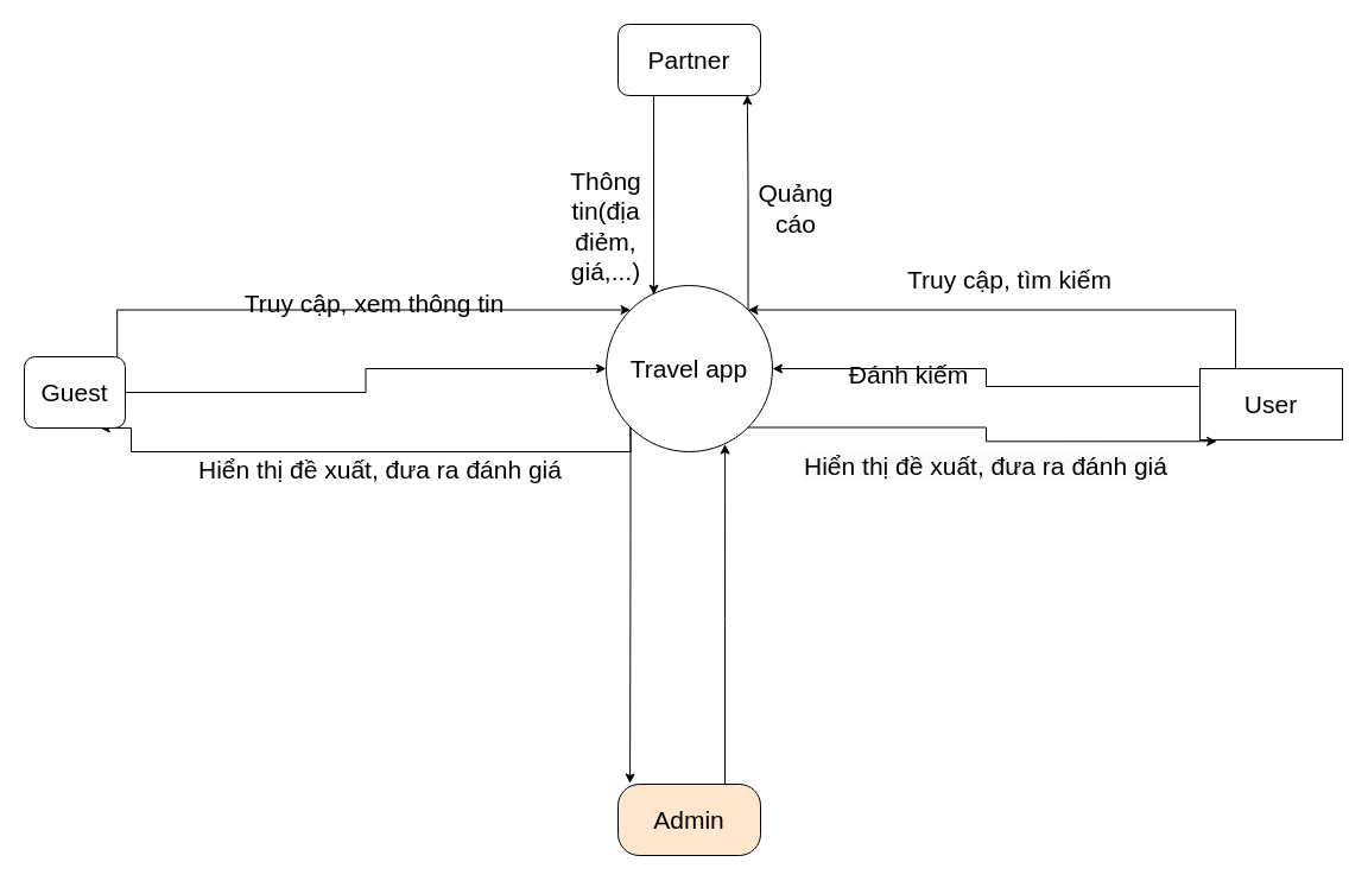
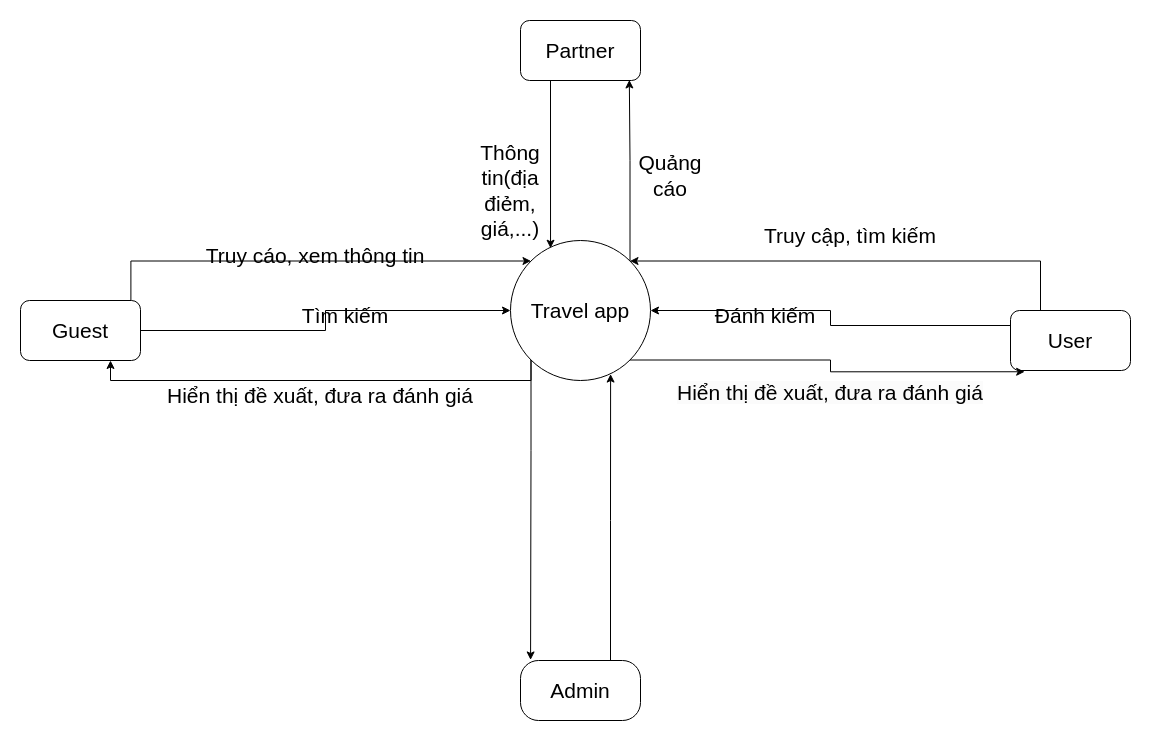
  <mxCell id="0" />
  <mxCell id="1" parent="0" />
  <mxCell id="2" style="edgeStyle=orthogonalEdgeStyle;rounded=0;orthogonalLoop=1;jettySize=auto;html=1;exitX=0.25;exitY=1;exitDx=0;exitDy=0;entryX=0.286;entryY=0.055;entryDx=0;entryDy=0;entryPerimeter=0;fontSize=21;" edge="1" parent="1" source="3" target="11"><mxGeometry relative="1" as="geometry" /></mxCell>
  <mxCell id="3" value="&lt;font style=&quot;font-size: 21px;&quot;&gt;Partner&lt;/font&gt;" style="rounded=1;whiteSpace=wrap;html=1;" vertex="1" parent="1"><mxGeometry x="520" y="20" width="120" height="60" as="geometry" /></mxCell>
  <mxCell id="4" style="edgeStyle=orthogonalEdgeStyle;rounded=0;orthogonalLoop=1;jettySize=auto;html=1;exitX=0.25;exitY=0;exitDx=0;exitDy=0;entryX=1;entryY=0;entryDx=0;entryDy=0;fontSize=21;" edge="1" parent="1" source="6" target="11"><mxGeometry relative="1" as="geometry" /></mxCell>
  <mxCell id="5" style="edgeStyle=orthogonalEdgeStyle;rounded=0;orthogonalLoop=1;jettySize=auto;html=1;exitX=0;exitY=0.25;exitDx=0;exitDy=0;entryX=1;entryY=0.5;entryDx=0;entryDy=0;fontSize=21;" edge="1" parent="1" source="6" target="11"><mxGeometry relative="1" as="geometry" /></mxCell>
- <mxCell id="6" value="User" style="whiteSpace=wrap;html=1;fontSize=21;rounded=0;" vertex="1" parent="1"><mxGeometry x="1010" y="310" width="120" height="60" as="geometry" /></mxCell>
+ <mxCell id="6" value="User" style="rounded=1;whiteSpace=wrap;html=1;fontSize=21;" vertex="1" parent="1"><mxGeometry x="1010" y="310" width="120" height="60" as="geometry" /></mxCell>
  <mxCell id="7" style="edgeStyle=orthogonalEdgeStyle;rounded=0;orthogonalLoop=1;jettySize=auto;html=1;exitX=0;exitY=1;exitDx=0;exitDy=0;entryX=0.75;entryY=1;entryDx=0;entryDy=0;fontSize=21;" edge="1" parent="1" source="11" target="14"><mxGeometry relative="1" as="geometry"><Array as="points"><mxPoint x="110" y="380" /></Array></mxGeometry></mxCell>
  <mxCell id="8" style="edgeStyle=orthogonalEdgeStyle;rounded=0;orthogonalLoop=1;jettySize=auto;html=1;exitX=0;exitY=1;exitDx=0;exitDy=0;entryX=0.084;entryY=-0.009;entryDx=0;entryDy=0;entryPerimeter=0;fontSize=21;" edge="1" parent="1" source="11" target="16"><mxGeometry relative="1" as="geometry"><Array as="points"><mxPoint x="530" y="450" /><mxPoint x="530" y="450" /></Array></mxGeometry></mxCell>
  <mxCell id="9" style="edgeStyle=orthogonalEdgeStyle;rounded=0;orthogonalLoop=1;jettySize=auto;html=1;exitX=1;exitY=0;exitDx=0;exitDy=0;entryX=0.907;entryY=0.991;entryDx=0;entryDy=0;entryPerimeter=0;fontSize=21;" edge="1" parent="1" source="11" target="3"><mxGeometry relative="1" as="geometry" /></mxCell>
  <mxCell id="10" style="edgeStyle=orthogonalEdgeStyle;rounded=0;orthogonalLoop=1;jettySize=auto;html=1;exitX=1;exitY=1;exitDx=0;exitDy=0;entryX=0.118;entryY=1.021;entryDx=0;entryDy=0;entryPerimeter=0;fontSize=21;" edge="1" parent="1" source="11" target="6"><mxGeometry relative="1" as="geometry" /></mxCell>
  <mxCell id="11" value="Travel app" style="ellipse;whiteSpace=wrap;html=1;aspect=fixed;fontSize=21;" vertex="1" parent="1"><mxGeometry x="510" y="240" width="140" height="140" as="geometry" /></mxCell>
  <mxCell id="12" style="edgeStyle=orthogonalEdgeStyle;rounded=0;orthogonalLoop=1;jettySize=auto;html=1;exitX=0.92;exitY=0;exitDx=0;exitDy=0;fontSize=21;entryX=0;entryY=0;entryDx=0;entryDy=0;exitPerimeter=0;" edge="1" parent="1" source="14" target="11"><mxGeometry relative="1" as="geometry" /></mxCell>
  <mxCell id="13" style="edgeStyle=orthogonalEdgeStyle;rounded=0;orthogonalLoop=1;jettySize=auto;html=1;exitX=1;exitY=0.5;exitDx=0;exitDy=0;entryX=0;entryY=0.5;entryDx=0;entryDy=0;fontSize=21;" edge="1" parent="1" source="14" target="11"><mxGeometry relative="1" as="geometry" /></mxCell>
- <mxCell id="14" value="Guest" style="rounded=1;whiteSpace=wrap;html=1;fontSize=21;" vertex="1" parent="1"><mxGeometry x="20" y="300" width="85" height="60" as="geometry" /></mxCell>
+ <mxCell id="14" value="Guest" style="rounded=1;whiteSpace=wrap;html=1;fontSize=21;" vertex="1" parent="1"><mxGeometry x="20" y="300" width="120" height="60" as="geometry" /></mxCell>
  <mxCell id="15" style="edgeStyle=orthogonalEdgeStyle;rounded=0;orthogonalLoop=1;jettySize=auto;html=1;exitX=0.75;exitY=0;exitDx=0;exitDy=0;entryX=0.715;entryY=0.954;entryDx=0;entryDy=0;entryPerimeter=0;fontSize=21;" edge="1" parent="1" source="16" target="11"><mxGeometry relative="1" as="geometry" /></mxCell>
- <mxCell id="16" value="Admin" style="rounded=1;whiteSpace=wrap;html=1;fontSize=21;arcSize=30;fillColor=#ffe6cc;" vertex="1" parent="1"><mxGeometry x="520" y="660" width="120" height="60" as="geometry" /></mxCell>
- <mxCell id="17" value="Truy cập, xem thông tin" style="text;html=1;strokeColor=none;fillColor=none;align=center;verticalAlign=middle;whiteSpace=wrap;rounded=0;fontSize=21;" vertex="1" parent="1"><mxGeometry x="200" y="240" width="230" height="30" as="geometry" /></mxCell>
+ <mxCell id="16" value="Admin" style="rounded=1;whiteSpace=wrap;html=1;fontSize=21;arcSize=30;" vertex="1" parent="1"><mxGeometry x="520" y="660" width="120" height="60" as="geometry" /></mxCell>
+ <mxCell id="17" value="Truy cáo, xem thông tin" style="text;html=1;strokeColor=none;fillColor=none;align=center;verticalAlign=middle;whiteSpace=wrap;rounded=0;fontSize=21;" vertex="1" parent="1"><mxGeometry x="200" y="240" width="230" height="30" as="geometry" /></mxCell>
  <mxCell id="18" value="Hiển thị đề xuất, đưa ra đánh giá" style="text;html=1;strokeColor=none;fillColor=none;align=center;verticalAlign=middle;whiteSpace=wrap;rounded=0;fontSize=21;" vertex="1" parent="1"><mxGeometry y="380" width="320" height="30" as="geometry" x="160" /></mxCell>
+ <mxCell id="19" value="Tìm kiếm" style="text;html=1;strokeColor=none;fillColor=none;align=center;verticalAlign=middle;whiteSpace=wrap;rounded=0;fontSize=21;" vertex="1" parent="1"><mxGeometry x="220" y="300" width="250" height="30" as="geometry" /></mxCell>
  <mxCell id="20" value="Quảng cáo" style="text;html=1;strokeColor=none;fillColor=none;align=center;verticalAlign=middle;whiteSpace=wrap;rounded=0;fontSize=21;" vertex="1" parent="1"><mxGeometry x="640" y="160" width="60" height="30" as="geometry" /></mxCell>
  <mxCell id="21" value="Thông tin(địa điẻm, giá,...)" style="text;html=1;strokeColor=none;fillColor=none;align=center;verticalAlign=middle;whiteSpace=wrap;rounded=0;fontSize=21;" vertex="1" parent="1"><mxGeometry x="480" y="175" width="60" height="30" as="geometry" /></mxCell>
  <mxCell id="22" value="Truy cập, tìm kiếm" style="text;html=1;strokeColor=none;fillColor=none;align=center;verticalAlign=middle;whiteSpace=wrap;rounded=0;fontSize=21;" vertex="1" parent="1"><mxGeometry x="705" y="220" width="290" height="30" as="geometry" /></mxCell>
  <mxCell id="23" value="Đánh kiếm" style="text;html=1;strokeColor=none;fillColor=none;align=center;verticalAlign=middle;whiteSpace=wrap;rounded=0;fontSize=21;" vertex="1" parent="1"><mxGeometry x="700" y="300" width="130" height="30" as="geometry" /></mxCell>
  <mxCell id="24" value="&#10;&lt;span style=&quot;color: rgb(0, 0, 0); font-family: Helvetica; font-size: 21px; font-style: normal; font-variant-ligatures: normal; font-variant-caps: normal; font-weight: 400; letter-spacing: normal; orphans: 2; text-align: center; text-indent: 0px; text-transform: none; widows: 2; word-spacing: 0px; -webkit-text-stroke-width: 0px; background-color: rgb(251, 251, 251); text-decoration-thickness: initial; text-decoration-style: initial; text-decoration-color: initial; float: none; display: inline !important;&quot;&gt;Hiển thị đề xuất, đưa ra đánh giá&lt;/span&gt;&#10;&#10;" style="text;html=1;strokeColor=none;fillColor=none;align=center;verticalAlign=middle;whiteSpace=wrap;rounded=0;fontSize=21;" vertex="1" parent="1"><mxGeometry x="670" y="390" width="320" height="30" as="geometry" /></mxCell>
